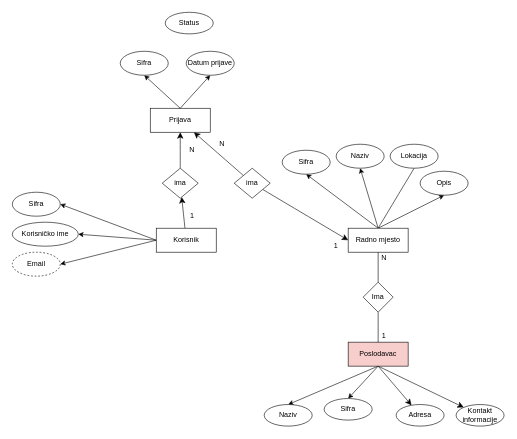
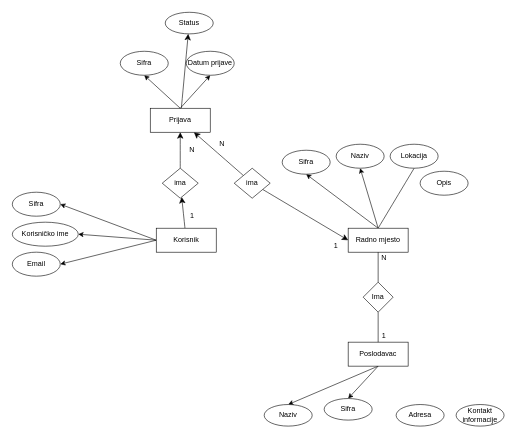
  <mxCell id="0" />
  <mxCell id="1" parent="0" />
  <mxCell id="2" style="edgeStyle=none;rounded=0;orthogonalLoop=1;jettySize=auto;html=1;exitX=0;exitY=0.25;exitDx=0;exitDy=0;entryX=1;entryY=0.5;entryDx=0;entryDy=0;" parent="1" target="7" edge="1"><mxGeometry relative="1" as="geometry"><mxPoint x="260" y="400" as="sourcePoint" /><mxPoint x="100" y="320" as="targetPoint" /></mxGeometry></mxCell>
  <mxCell id="3" style="edgeStyle=none;rounded=0;orthogonalLoop=1;jettySize=auto;html=1;exitX=0;exitY=0.25;exitDx=0;exitDy=0;entryX=1;entryY=0.5;entryDx=0;entryDy=0;" parent="1" target="8" edge="1"><mxGeometry relative="1" as="geometry"><mxPoint x="260" y="400" as="sourcePoint" /><mxPoint x="100" y="370" as="targetPoint" /></mxGeometry></mxCell>
  <mxCell id="4" style="edgeStyle=none;rounded=0;orthogonalLoop=1;jettySize=auto;html=1;exitX=0;exitY=0.25;exitDx=0;exitDy=0;entryX=1;entryY=0.5;entryDx=0;entryDy=0;" parent="1" target="9" edge="1"><mxGeometry relative="1" as="geometry"><mxPoint x="260" y="400" as="sourcePoint" /><mxPoint x="100" y="420" as="targetPoint" /></mxGeometry></mxCell>
  <mxCell id="5" style="edgeStyle=none;curved=1;rounded=0;orthogonalLoop=1;jettySize=auto;html=1;fontSize=12;startSize=8;endSize=8;" edge="1" parent="1" source="6" target="44"><mxGeometry relative="1" as="geometry" /></mxCell>
  <mxCell id="6" value="Korisnik" style="rounded=0;whiteSpace=wrap;html=1;" parent="1" vertex="1"><mxGeometry x="260" y="380" width="100" height="40" as="geometry" /></mxCell>
  <mxCell id="7" value="Sifra" style="ellipse;whiteSpace=wrap;html=1;" parent="1" vertex="1"><mxGeometry x="20" y="320" width="80" height="40" as="geometry" /></mxCell>
  <mxCell id="8" value="Korisničko ime" style="ellipse;whiteSpace=wrap;html=1;" parent="1" vertex="1"><mxGeometry x="20" y="370" width="110" height="40" as="geometry" /></mxCell>
- <mxCell id="9" value="Email" style="ellipse;whiteSpace=wrap;html=1;dashed=1;" parent="1" vertex="1"><mxGeometry x="20" y="420" width="80" height="40" as="geometry" /></mxCell>
+ <mxCell id="9" value="Email" style="ellipse;whiteSpace=wrap;html=1;" parent="1" vertex="1"><mxGeometry x="20" y="420" width="80" height="40" as="geometry" /></mxCell>
  <mxCell id="10" style="edgeStyle=none;curved=1;rounded=0;orthogonalLoop=1;jettySize=auto;html=1;fontSize=12;startSize=8;endSize=8;" edge="1" parent="1" source="12" target="34"><mxGeometry relative="1" as="geometry" /></mxCell>
  <mxCell id="11" style="edgeStyle=none;curved=1;rounded=0;orthogonalLoop=1;jettySize=auto;html=1;entryX=0;entryY=0.5;entryDx=0;entryDy=0;fontSize=12;startSize=8;endSize=8;" edge="1" parent="1" source="12" target="17"><mxGeometry relative="1" as="geometry" /></mxCell>
  <mxCell id="12" value="ima" style="rhombus;whiteSpace=wrap;html=1;" parent="1" vertex="1"><mxGeometry x="390" y="280" width="60" height="50" as="geometry" /></mxCell>
  <mxCell id="13" style="edgeStyle=none;rounded=0;orthogonalLoop=1;jettySize=auto;html=1;exitX=0.5;exitY=0;exitDx=0;exitDy=0;entryX=0.5;entryY=1;entryDx=0;entryDy=0;" parent="1" source="17" target="30" edge="1"><mxGeometry relative="1" as="geometry" /></mxCell>
  <mxCell id="14" style="edgeStyle=none;rounded=0;orthogonalLoop=1;jettySize=auto;html=1;exitX=0.5;exitY=0;exitDx=0;exitDy=0;entryX=0.5;entryY=1;entryDx=0;entryDy=0;" parent="1" source="17" target="31" edge="1"><mxGeometry relative="1" as="geometry" /></mxCell>
- <mxCell id="15" style="edgeStyle=none;rounded=0;orthogonalLoop=1;jettySize=auto;html=1;exitX=0.5;exitY=0;exitDx=0;exitDy=0;entryX=0.5;entryY=1;entryDx=0;entryDy=0;" parent="1" source="17" target="32" edge="1"><mxGeometry relative="1" as="geometry" /></mxCell>
  <mxCell id="16" style="edgeStyle=none;curved=1;rounded=0;orthogonalLoop=1;jettySize=auto;html=1;exitX=0.5;exitY=0;exitDx=0;exitDy=0;entryX=0.5;entryY=1;entryDx=0;entryDy=0;fontSize=12;startSize=8;endSize=8;endArrow=none;" edge="1" parent="1" source="17" target="39"><mxGeometry relative="1" as="geometry" /></mxCell>
  <mxCell id="17" value="Radno mjesto" style="rounded=0;whiteSpace=wrap;html=1;" parent="1" vertex="1"><mxGeometry x="580" y="380" width="100" height="40" as="geometry" /></mxCell>
  <mxCell id="18" style="edgeStyle=none;rounded=0;orthogonalLoop=1;jettySize=auto;html=1;exitX=0.5;exitY=1;exitDx=0;exitDy=0;entryX=0.5;entryY=0;entryDx=0;entryDy=0;" parent="1" source="22" target="28" edge="1"><mxGeometry relative="1" as="geometry" /></mxCell>
  <mxCell id="19" style="edgeStyle=none;rounded=0;orthogonalLoop=1;jettySize=auto;html=1;exitX=0.5;exitY=1;exitDx=0;exitDy=0;entryX=0.5;entryY=0;entryDx=0;entryDy=0;" parent="1" source="22" target="29" edge="1"><mxGeometry relative="1" as="geometry" /></mxCell>
- <mxCell id="20" style="edgeStyle=none;curved=1;rounded=0;orthogonalLoop=1;jettySize=auto;html=1;fontSize=12;startSize=8;endSize=8;exitX=0.5;exitY=1;exitDx=0;exitDy=0;" edge="1" parent="1" source="22" target="40"><mxGeometry relative="1" as="geometry" /></mxCell>
- <mxCell id="21" style="edgeStyle=none;curved=1;rounded=0;orthogonalLoop=1;jettySize=auto;html=1;exitX=0.5;exitY=1;exitDx=0;exitDy=0;fontSize=12;startSize=8;endSize=8;" edge="1" parent="1" source="22" target="41"><mxGeometry relative="1" as="geometry" /></mxCell>
- <mxCell id="22" value="Poslodavac" style="rounded=0;whiteSpace=wrap;html=1;fillColor=#f8cecc;" parent="1" vertex="1"><mxGeometry x="580" y="570" width="100" height="40" as="geometry" /></mxCell>
+ <mxCell id="22" value="Poslodavac" style="rounded=0;whiteSpace=wrap;html=1;" parent="1" vertex="1"><mxGeometry x="580" y="570" width="100" height="40" as="geometry" /></mxCell>
  <mxCell id="23" value="Ima" style="rhombus;whiteSpace=wrap;html=1;" parent="1" vertex="1"><mxGeometry x="605" y="470" width="50" height="50" as="geometry" /></mxCell>
  <mxCell id="24" value="" style="endArrow=none;html=1;rounded=0;exitX=0.5;exitY=1;exitDx=0;exitDy=0;entryX=0.5;entryY=0;entryDx=0;entryDy=0;" parent="1" source="17" target="23" edge="1"><mxGeometry width="50" height="50" relative="1" as="geometry"><mxPoint x="710" y="490" as="sourcePoint" /><mxPoint x="760" y="440" as="targetPoint" /></mxGeometry></mxCell>
  <mxCell id="25" value="" style="endArrow=none;html=1;rounded=0;exitX=0.5;exitY=1;exitDx=0;exitDy=0;" parent="1" source="23" target="22" edge="1"><mxGeometry width="50" height="50" relative="1" as="geometry"><mxPoint x="710" y="490" as="sourcePoint" /><mxPoint x="760" y="440" as="targetPoint" /></mxGeometry></mxCell>
  <mxCell id="26" value="1" style="text;html=1;strokeColor=none;fillColor=none;align=center;verticalAlign=middle;whiteSpace=wrap;rounded=0;" parent="1" vertex="1"><mxGeometry x="620" y="550" width="40" height="20" as="geometry" /></mxCell>
  <mxCell id="27" value="N" style="text;html=1;strokeColor=none;fillColor=none;align=center;verticalAlign=middle;whiteSpace=wrap;rounded=0;" parent="1" vertex="1"><mxGeometry x="620" y="420" width="40" height="20" as="geometry" /></mxCell>
  <mxCell id="28" value="Sifra" style="ellipse;whiteSpace=wrap;html=1;" parent="1" vertex="1"><mxGeometry x="540" y="664" width="80" height="36" as="geometry" /></mxCell>
  <mxCell id="29" value="Naziv" style="ellipse;whiteSpace=wrap;html=1;" parent="1" vertex="1"><mxGeometry x="440" y="674" width="80" height="36" as="geometry" /></mxCell>
  <mxCell id="30" value="Sifra" style="ellipse;whiteSpace=wrap;html=1;" parent="1" vertex="1"><mxGeometry x="470" y="250" width="80" height="40" as="geometry" /></mxCell>
  <mxCell id="31" value="Naziv" style="ellipse;whiteSpace=wrap;html=1;" parent="1" vertex="1"><mxGeometry x="560" y="240" width="80" height="40" as="geometry" /></mxCell>
  <mxCell id="32" value="Opis" style="ellipse;whiteSpace=wrap;html=1;" parent="1" vertex="1"><mxGeometry x="700" y="285" width="80" height="40" as="geometry" /></mxCell>
+ <mxCell id="33" style="edgeStyle=none;curved=1;rounded=0;orthogonalLoop=1;jettySize=auto;html=1;fontSize=12;startSize=8;endSize=8;" edge="1" parent="1" source="34" target="42"><mxGeometry relative="1" as="geometry" /></mxCell>
  <mxCell id="34" value="Prijava" style="rounded=0;whiteSpace=wrap;html=1;" parent="1" vertex="1"><mxGeometry x="250" y="180" width="100" height="40" as="geometry" /></mxCell>
  <mxCell id="35" style="edgeStyle=none;rounded=0;orthogonalLoop=1;jettySize=auto;html=1;entryX=0.5;entryY=1;entryDx=0;entryDy=0;exitX=0.5;exitY=0;exitDx=0;exitDy=0;" parent="1" source="34" target="36" edge="1"><mxGeometry relative="1" as="geometry"><mxPoint x="280" y="180" as="sourcePoint" /></mxGeometry></mxCell>
  <mxCell id="36" value="Sifra" style="ellipse;whiteSpace=wrap;html=1;" parent="1" vertex="1"><mxGeometry x="200" y="85" width="80" height="40" as="geometry" /></mxCell>
  <mxCell id="37" style="edgeStyle=none;rounded=0;orthogonalLoop=1;jettySize=auto;html=1;entryX=0.5;entryY=1;entryDx=0;entryDy=0;" parent="1" target="38" edge="1"><mxGeometry relative="1" as="geometry"><mxPoint x="300" y="180" as="sourcePoint" /></mxGeometry></mxCell>
  <mxCell id="38" value="Datum prijave" style="ellipse;whiteSpace=wrap;html=1;" parent="1" vertex="1"><mxGeometry x="310" y="85" width="80" height="40" as="geometry" /></mxCell>
  <mxCell id="39" value="Lokacija" style="ellipse;whiteSpace=wrap;html=1;" vertex="1" parent="1"><mxGeometry x="650" y="240" width="80" height="40" as="geometry" /></mxCell>
  <mxCell id="40" value="Adresa" style="ellipse;whiteSpace=wrap;html=1;" vertex="1" parent="1"><mxGeometry x="660" y="674" width="80" height="36" as="geometry" /></mxCell>
  <mxCell id="41" value="Kontakt informacije" style="ellipse;whiteSpace=wrap;html=1;" vertex="1" parent="1"><mxGeometry x="760" y="674" width="80" height="36" as="geometry" /></mxCell>
  <mxCell id="42" value="Status" style="ellipse;whiteSpace=wrap;html=1;" vertex="1" parent="1"><mxGeometry x="275" y="20" width="80" height="36" as="geometry" /></mxCell>
  <mxCell id="43" style="edgeStyle=none;curved=1;rounded=0;orthogonalLoop=1;jettySize=auto;html=1;fontSize=12;startSize=8;endSize=8;" edge="1" parent="1" source="44" target="34"><mxGeometry relative="1" as="geometry" /></mxCell>
  <mxCell id="44" value="ima" style="rhombus;whiteSpace=wrap;html=1;" vertex="1" parent="1"><mxGeometry x="270" y="280" width="60" height="50" as="geometry" /></mxCell>
  <mxCell id="45" value="1" style="text;html=1;strokeColor=none;fillColor=none;align=center;verticalAlign=middle;whiteSpace=wrap;rounded=0;" vertex="1" parent="1"><mxGeometry x="300" y="350" width="40" height="20" as="geometry" /></mxCell>
  <mxCell id="46" value="N" style="text;html=1;strokeColor=none;fillColor=none;align=center;verticalAlign=middle;whiteSpace=wrap;rounded=0;" vertex="1" parent="1"><mxGeometry x="300" y="240" width="40" height="20" as="geometry" /></mxCell>
  <mxCell id="47" value="1" style="text;html=1;strokeColor=none;fillColor=none;align=center;verticalAlign=middle;whiteSpace=wrap;rounded=0;" vertex="1" parent="1"><mxGeometry x="540" y="400" width="40" height="20" as="geometry" /></mxCell>
  <mxCell id="48" value="N" style="text;html=1;strokeColor=none;fillColor=none;align=center;verticalAlign=middle;whiteSpace=wrap;rounded=0;" vertex="1" parent="1"><mxGeometry x="350" y="230" width="40" height="20" as="geometry" /></mxCell>
